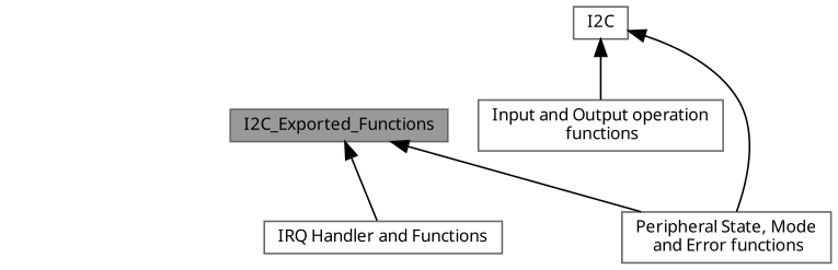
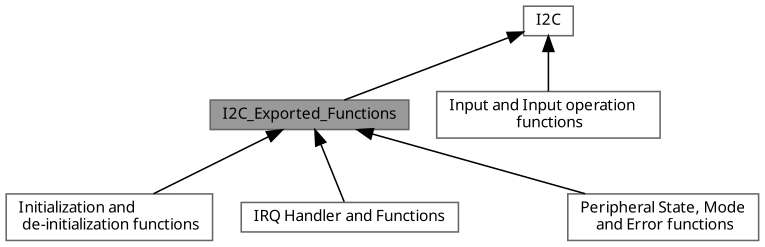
  digraph {
    fontname="Noto Sans"
    rankdir=TB
    node [color=grey40 fillcolor=white fontname="Noto Sans" fontsize=10 shape=box style=filled]
    edge [dir=back fontname="Noto Sans" fontsize=10 labelfontname=Helvetica labelfontsize=10 shape=plaintext style=solid]
    n1 [height=0.2 label=I2C width=0.4]
    n2 [color=gray40 fillcolor=grey60 fontcolor=black height=0.2 label=I2C_Exported_Functions width=0.4]
-   n3 [height=0.2 label="Input and Output operation\l functions" width=0.4]
+   n3 [height=0.2 label="Input and Input operation\l functions" width=0.4]
+   n4 [height=0.2 label="Initialization and\l de-initialization functions" width=0.4]
    n5 [height=0.2 label="Peripheral State, Mode\l and Error functions" width=0.4]
    n6 [height=0.2 label="IRQ Handler and Functions" width=0.4]
-   n1 -> n5
+   n1 -> n2
    n1 -> n3
+   n2 -> n4
    n2 -> n5
    n2 -> n6
  }
